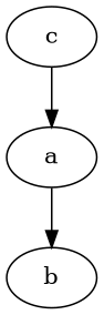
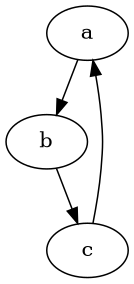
  digraph {
    node [alive=n type=C]
    a [type=B]
    b
    c [alive=y ext_refcnt=1]
    a -> b
+   b -> c
    c -> a
  }
